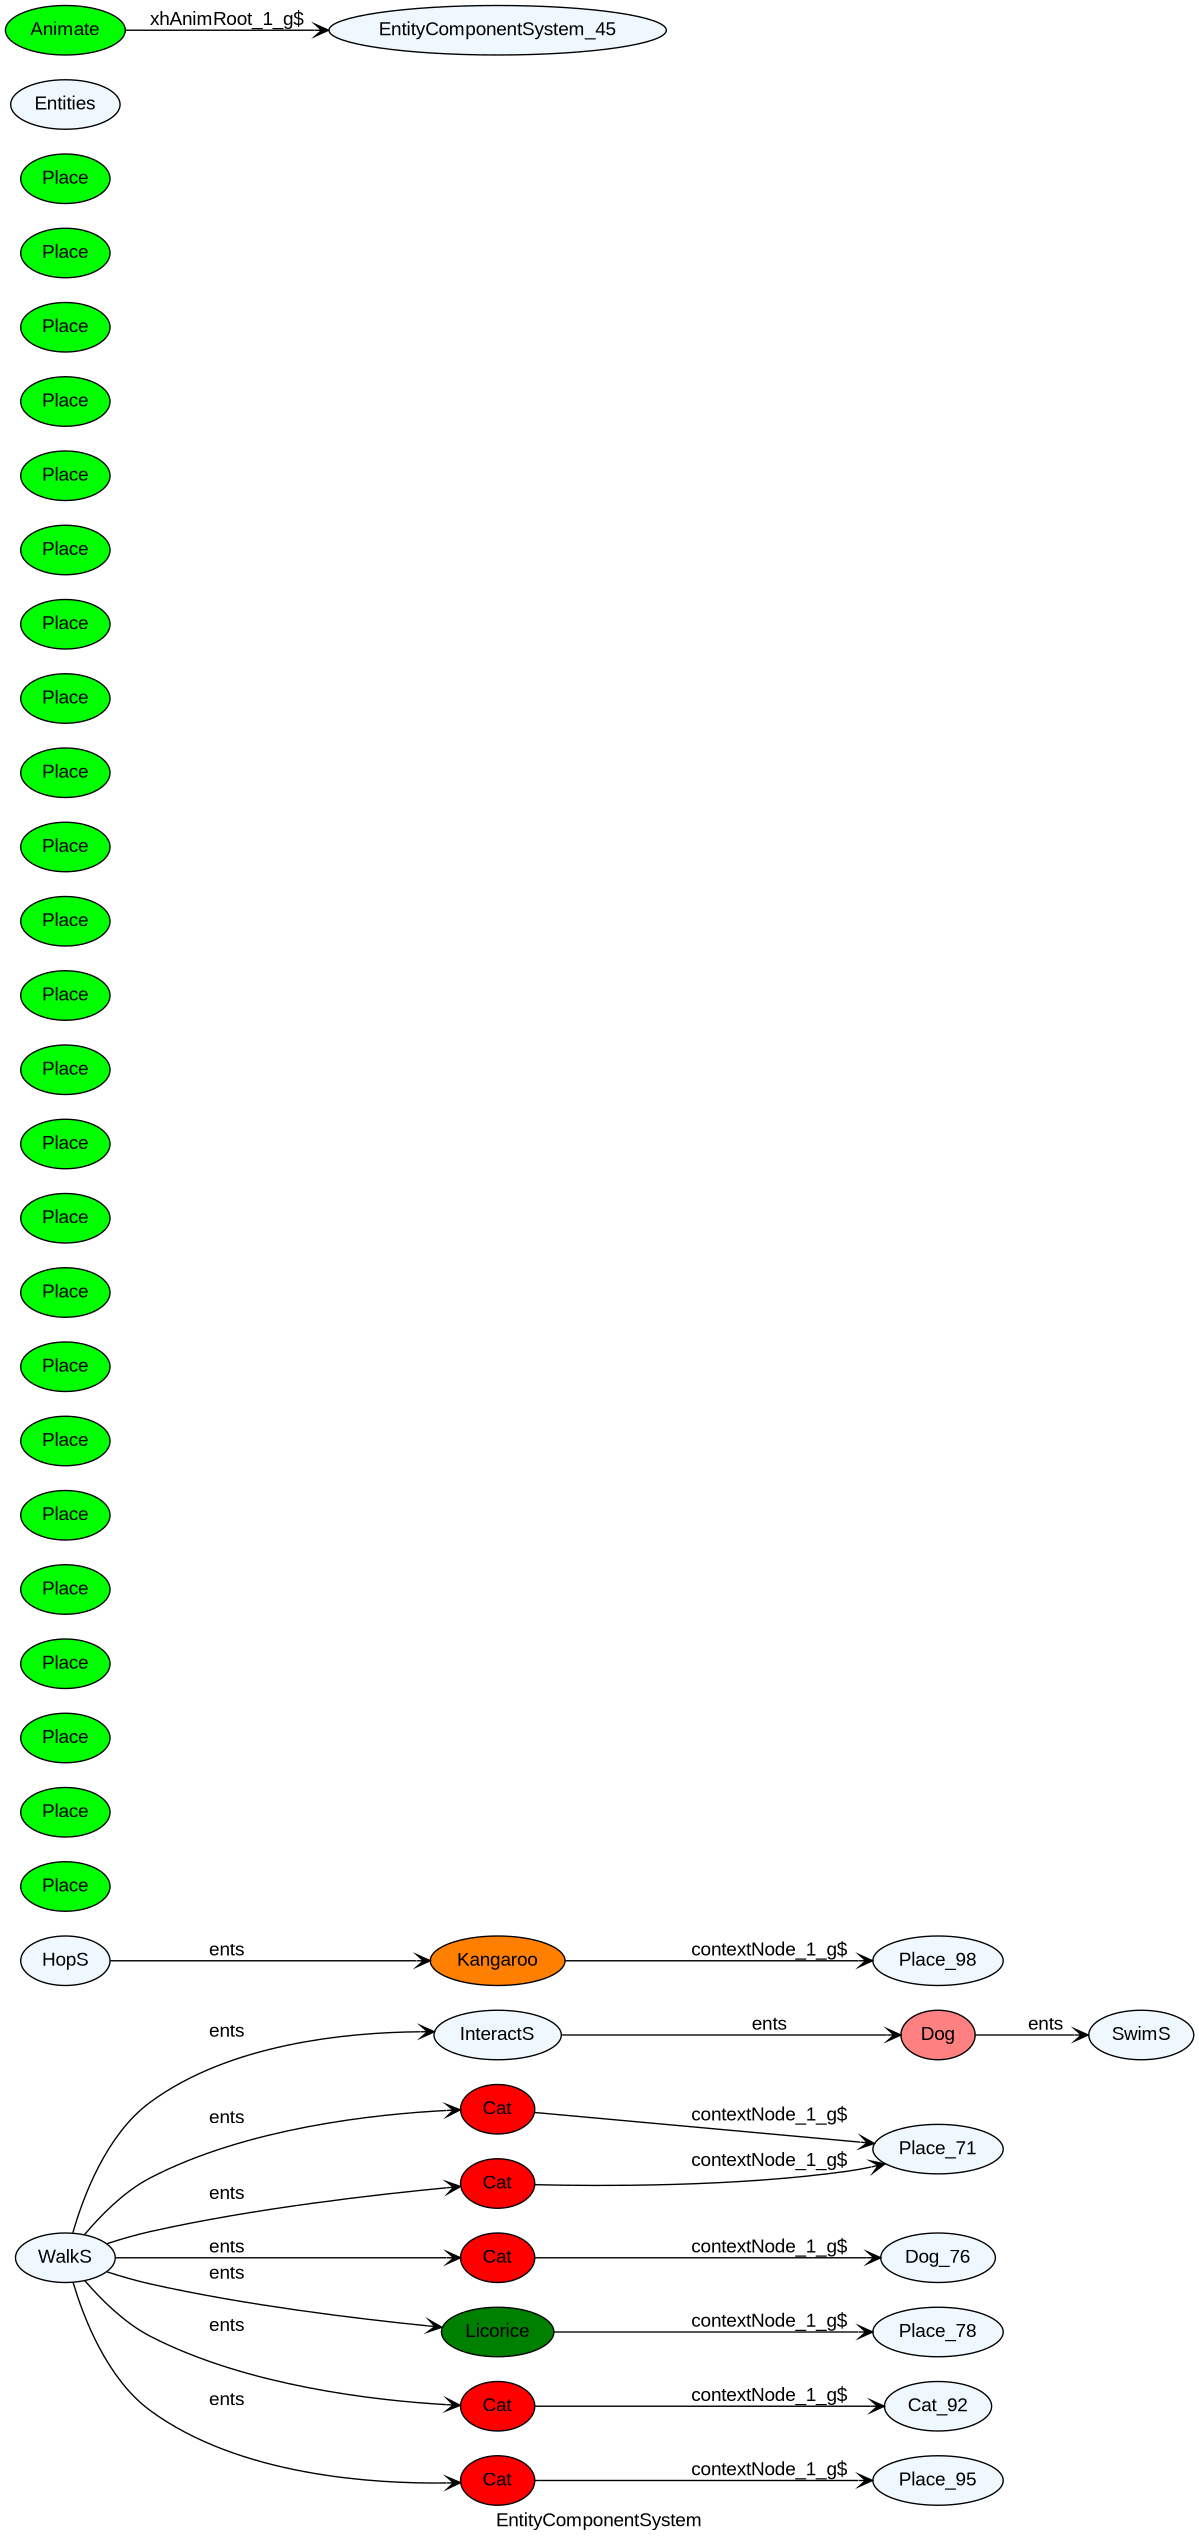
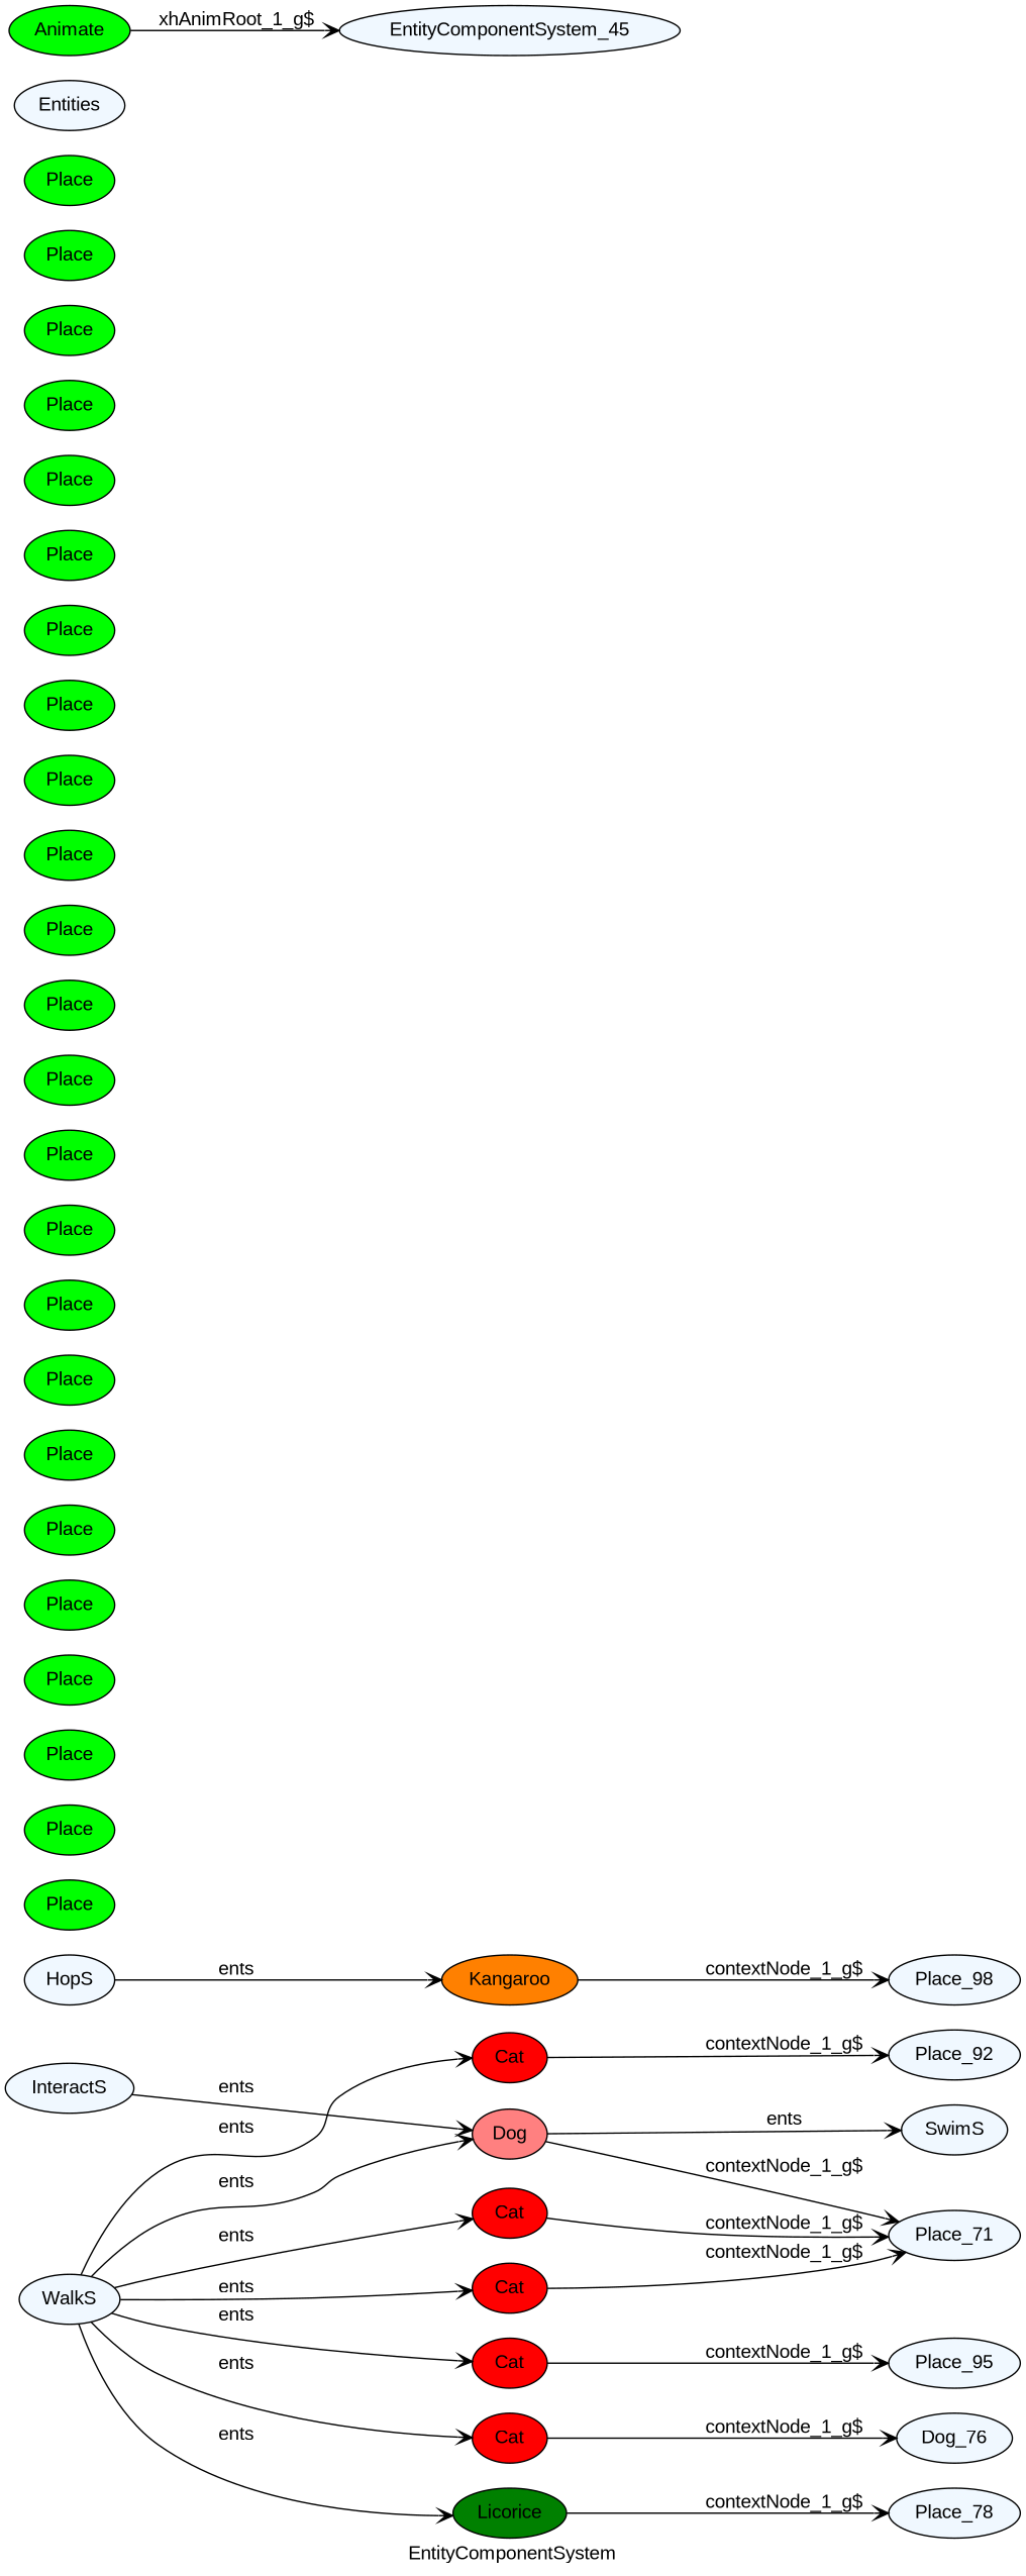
  digraph {
    fontname="Liberation Sans"
    label=EntityComponentSystem
    rankdir=LR
    node [fillcolor=green fontname="Liberation Sans" shape=ellipse style=filled]
    edge [arrowhead=vee fontname="Liberation Sans"]
    n1 [fillcolor="#f0f8ff" label=WalkS]
    n2 [fillcolor="#f0f8ff" label=HopS]
    n3 [fillcolor="#f0f8ff" label=SwimS]
    n4 [fillcolor="#f0f8ff" label=InteractS]
    n5 [fillcolor="#ff0000" label=Cat]
    Place_71 [fillcolor="#f0f8ff"]
    n7 [fillcolor="#ff8080" label=Dog]
    n8 [fillcolor="#ff0000" label=Cat]
    n9 [fillcolor="#ff0000" label=Cat]
    n10 [fillcolor="#f0f8ff" label=Dog_76]
    n11 [fillcolor="#008000" label=Licorice]
    Place_78 [fillcolor="#f0f8ff"]
    n13 [fillcolor="#ff0000" label=Cat]
-   Place_92 [fillcolor="#f0f8ff" label=Cat_92]
+   Place_92 [fillcolor="#f0f8ff"]
    n15 [fillcolor="#ff0000" label=Cat]
    Place_95 [fillcolor="#f0f8ff"]
    n17 [fillcolor="#ff8000" label=Kangaroo]
    Place_98 [fillcolor="#f0f8ff"]
    n19 [label=Place]
    n20 [label=Place]
    n21 [label=Place]
    n22 [label=Place]
    n23 [label=Place]
    n24 [label=Place]
    n25 [label=Place]
    n26 [label=Place]
    n27 [label=Place]
    n28 [label=Place]
    n29 [label=Place]
    n30 [label=Place]
    n31 [label=Place]
    n32 [label=Place]
    n33 [label=Place]
    n34 [label=Place]
    n35 [label=Place]
    n36 [label=Place]
    n37 [label=Place]
    n38 [label=Place]
    n39 [label=Place]
    n40 [label=Place]
    n41 [label=Place]
    n42 [label=Place]
    n43 [fillcolor="#f0f8ff" label=Entities]
    n44 [label=Animate]
    EntityComponentSystem_45 [fillcolor="#f0f8ff"]
    subgraph sub_1 {
      label=Systems
      n1
      n2
      n3
      n4
    }
    subgraph sub_2 {
      label=Universe
      n19
      n20
      n21
      n22
      n23
      n24
      n25
      n26
      n27
      n28
      n29
      n30
      n31
      n32
      n33
      n34
      n35
      n36
      n37
      n38
      n39
      n40
      n41
      n42
      subgraph sub_3 {
        label=Place
        n5
        Place_71
        n7
        n8
      }
      subgraph sub_4 {
        label=Place
        n9
        n10
      }
      subgraph sub_5 {
        label=Place
        n11
        Place_78
      }
      subgraph sub_6 {
        label=Place
        n13
        Place_92
      }
      subgraph sub_7 {
        label=Place
        n15
        Place_95
      }
      subgraph sub_8 {
        label=Place
        n17
        Place_98
      }
    }
    n1 -> n5 [label=ents]
-   n1 -> n4 [label=ents]
+   n1 -> n7 [label=ents]
    n1 -> n8 [label=ents]
    n1 -> n9 [label=ents]
    n1 -> n11 [label=ents]
    n1 -> n13 [label=ents]
    n1 -> n15 [label=ents]
    n2 -> n17 [label=ents]
    n4 -> n7 [label=ents]
    n5 -> Place_71 [label="contextNode_1_g$"]
    n7 -> n3 [label=ents]
+   n7 -> Place_71 [label="contextNode_1_g$"]
    n8 -> Place_71 [label="contextNode_1_g$"]
    n9 -> n10 [label="contextNode_1_g$"]
    n11 -> Place_78 [label="contextNode_1_g$"]
    n13 -> Place_92 [label="contextNode_1_g$"]
    n15 -> Place_95 [label="contextNode_1_g$"]
    n17 -> Place_98 [label="contextNode_1_g$"]
    n44 -> EntityComponentSystem_45 [label="xhAnimRoot_1_g$"]
  }
